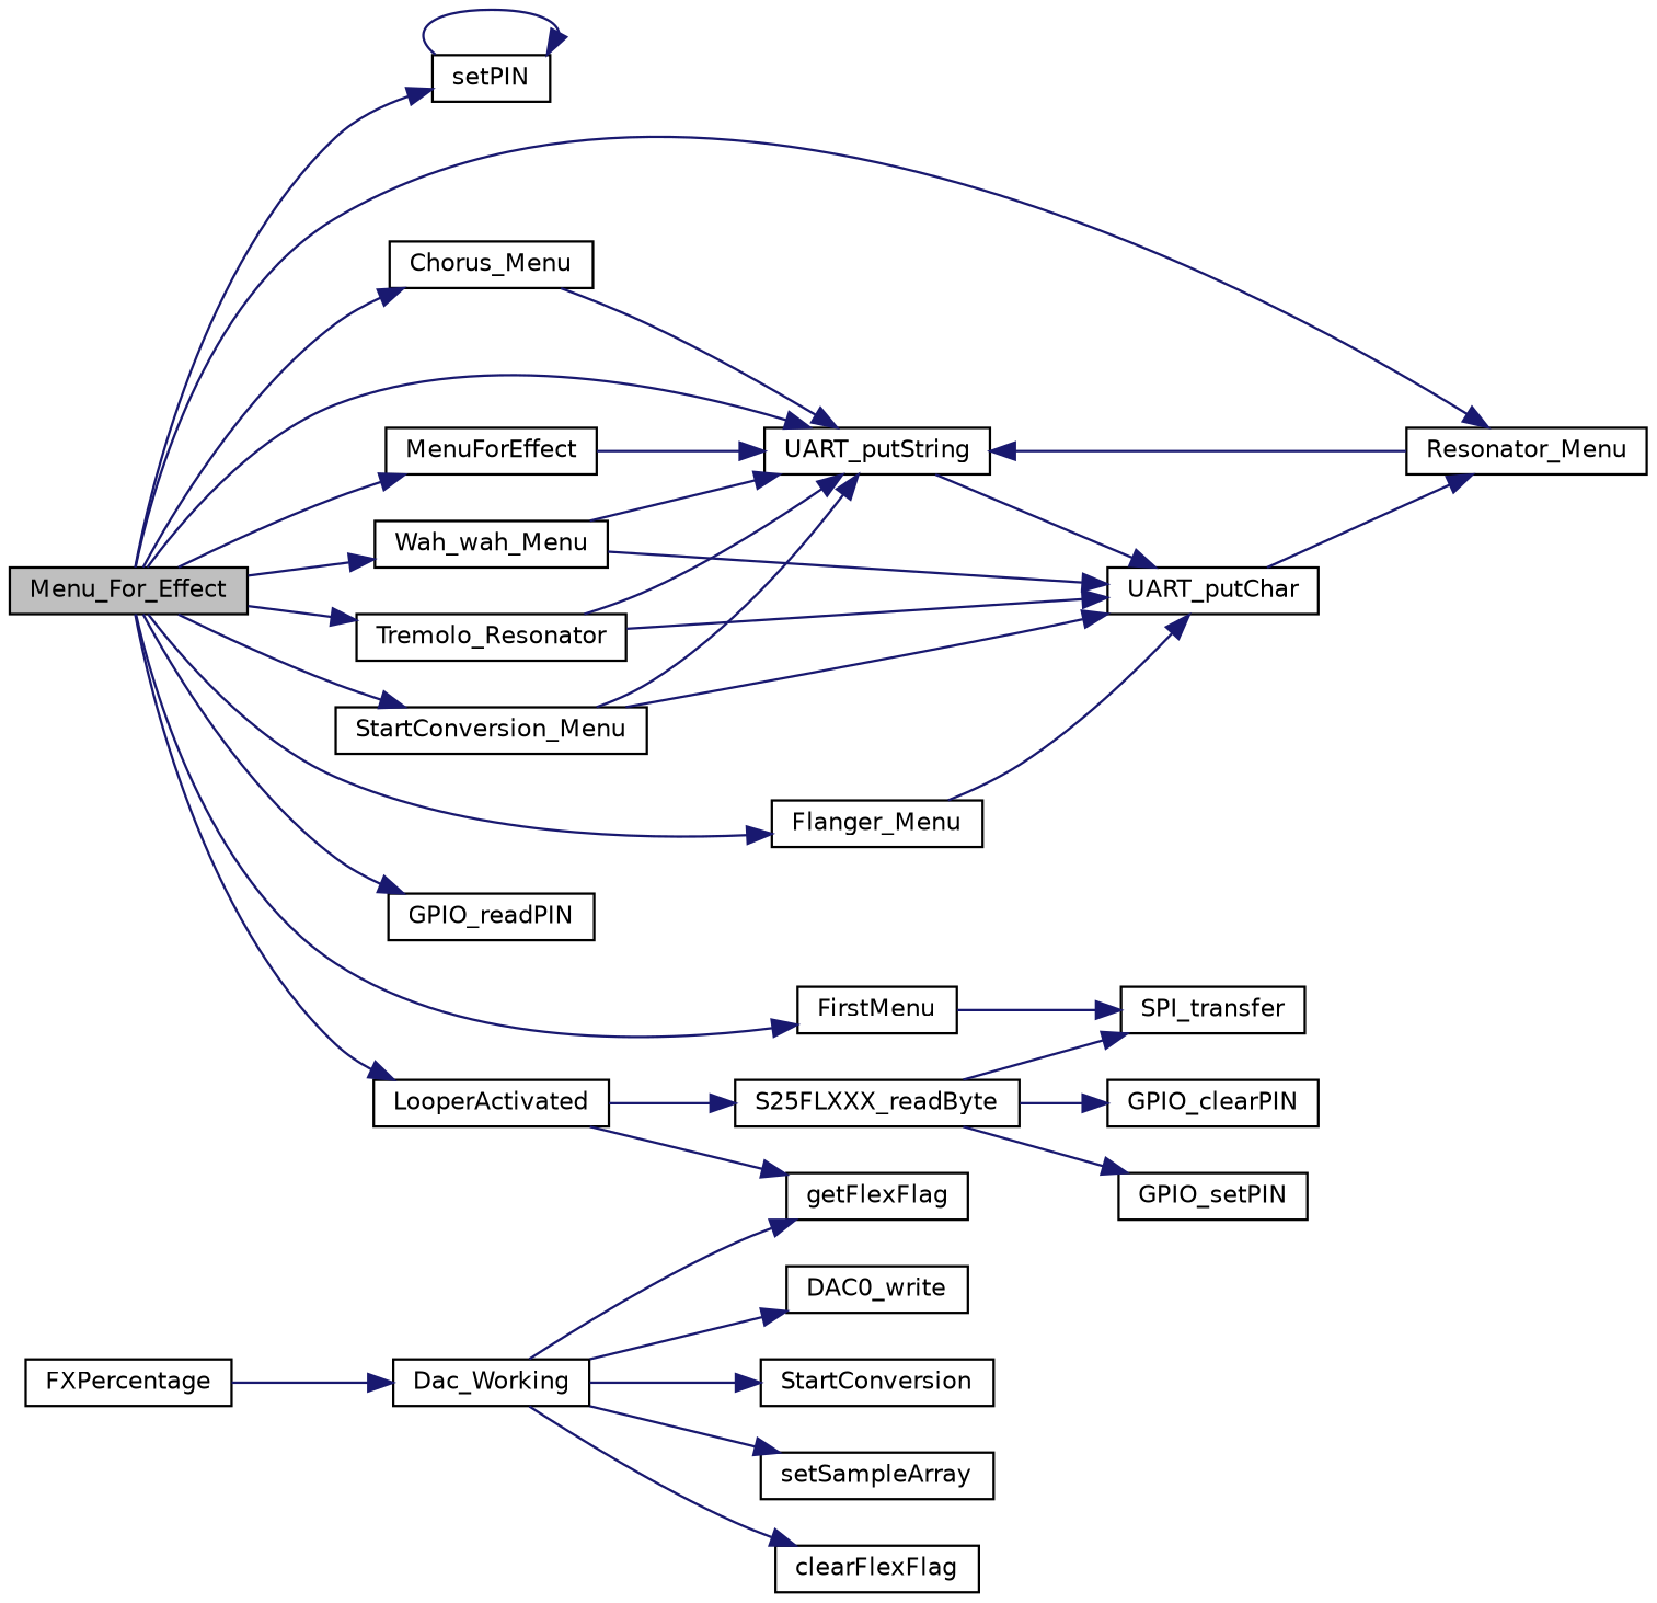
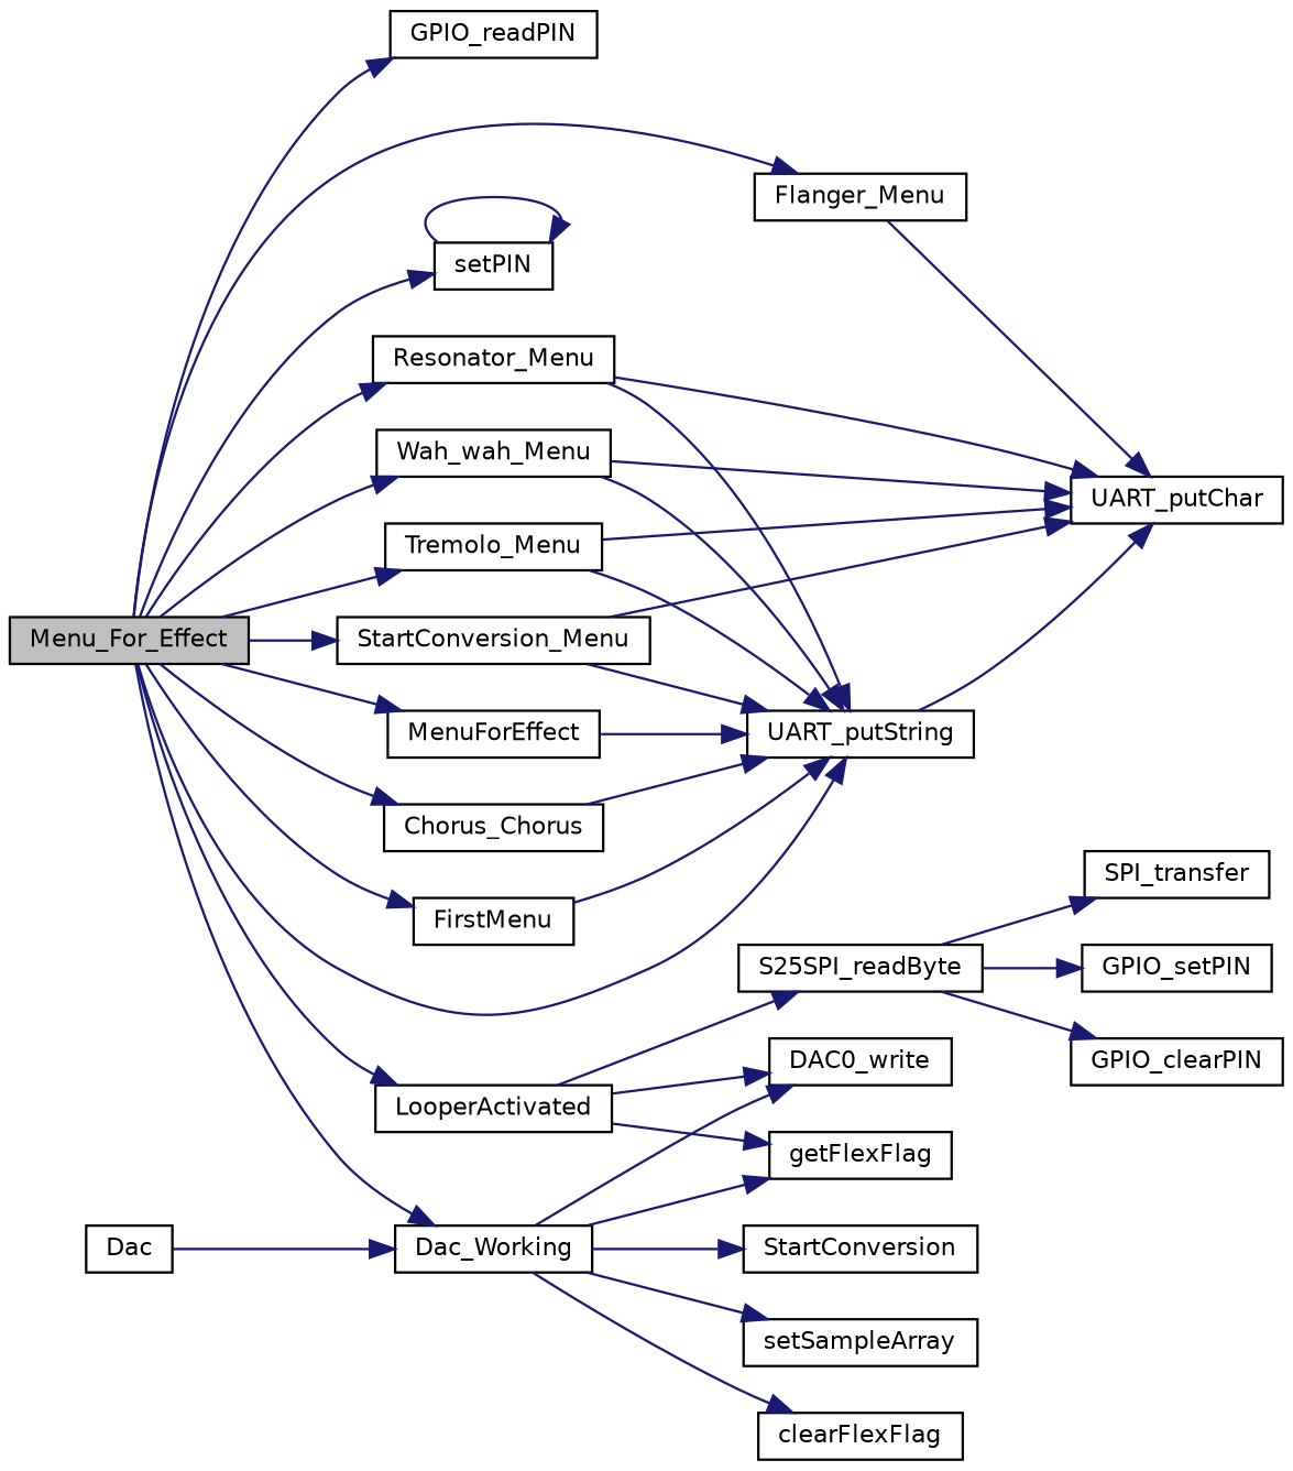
  digraph {
    rankdir=LR
    node [color=black fillcolor=white fontname=Helvetica fontsize=10 shape=record style=filled]
    edge [color=midnightblue fontname=Helvetica fontsize=10 labelfontname=Helvetica labelfontsize=10 style=solid]
    n1 [fillcolor=grey75 fontcolor=black height=0.2 label=Menu_For_Effect width=0.4]
    n2 [height=0.2 label=MenuForEffect width=0.4]
    n3 [height=0.2 label=GPIO_readPIN width=0.4]
    n4 [height=0.2 label=LooperActivated width=0.4]
    n5 [height=0.2 label=setPIN width=0.4]
    n6 [height=0.2 label=Resonator_Menu width=0.4]
    n7 [height=0.2 label=Dac_Working width=0.4]
-   n8 [height=0.2 label=Chorus_Menu width=0.4]
+   n8 [height=0.2 label=Chorus_Chorus width=0.4]
    n9 [height=0.2 label=Flanger_Menu width=0.4]
    n10 [height=0.2 label=Wah_wah_Menu width=0.4]
-   n11 [height=0.2 label=Tremolo_Resonator width=0.4]
+   n11 [height=0.2 label=Tremolo_Menu width=0.4]
    n12 [height=0.2 label=StartConversion_Menu width=0.4]
    n13 [height=0.2 label=FirstMenu width=0.4]
    n14 [height=0.2 label=UART_putString width=0.4]
    n15 [height=0.2 label=getFlexFlag width=0.4]
-   n16 [height=0.2 label=S25FLXXX_readByte width=0.4]
+   n16 [height=0.2 label=S25SPI_readByte width=0.4]
    n17 [height=0.2 label=DAC0_write width=0.4]
    n18 [height=0.2 label=UART_putChar width=0.4]
    n19 [height=0.2 label=StartConversion width=0.4]
    n20 [height=0.2 label=setSampleArray width=0.4]
    n21 [height=0.2 label=clearFlexFlag width=0.4]
    n22 [height=0.2 label=GPIO_clearPIN width=0.4]
    n23 [height=0.2 label=SPI_transfer width=0.4]
    n24 [height=0.2 label=GPIO_setPIN width=0.4]
-   n25 [height=0.2 label=FXPercentage width=0.4]
+   n25 [height=0.2 label=Dac width=0.4]
    n1 -> n2
    n1 -> n3
    n1 -> n4
    n1 -> n5
    n1 -> n6
+   n1 -> n7
    n1 -> n8
    n1 -> n9
    n1 -> n10
    n1 -> n11
    n1 -> n12
    n1 -> n13
    n1 -> n14
    n2 -> n14
    n4 -> n15
    n4 -> n16
+   n4 -> n17
    n5 -> n5
    n6 -> n14
-   n18 -> n6
+   n6 -> n18
    n7 -> n15
    n7 -> n17
    n7 -> n19
    n7 -> n20
    n7 -> n21
    n8 -> n14
    n9 -> n18
    n10 -> n14
    n10 -> n18
    n11 -> n14
    n11 -> n18
    n12 -> n14
    n12 -> n18
-   n13 -> n23
+   n13 -> n14
    n14 -> n18
    n16 -> n22
    n16 -> n23
    n16 -> n24
    n25 -> n7
  }
